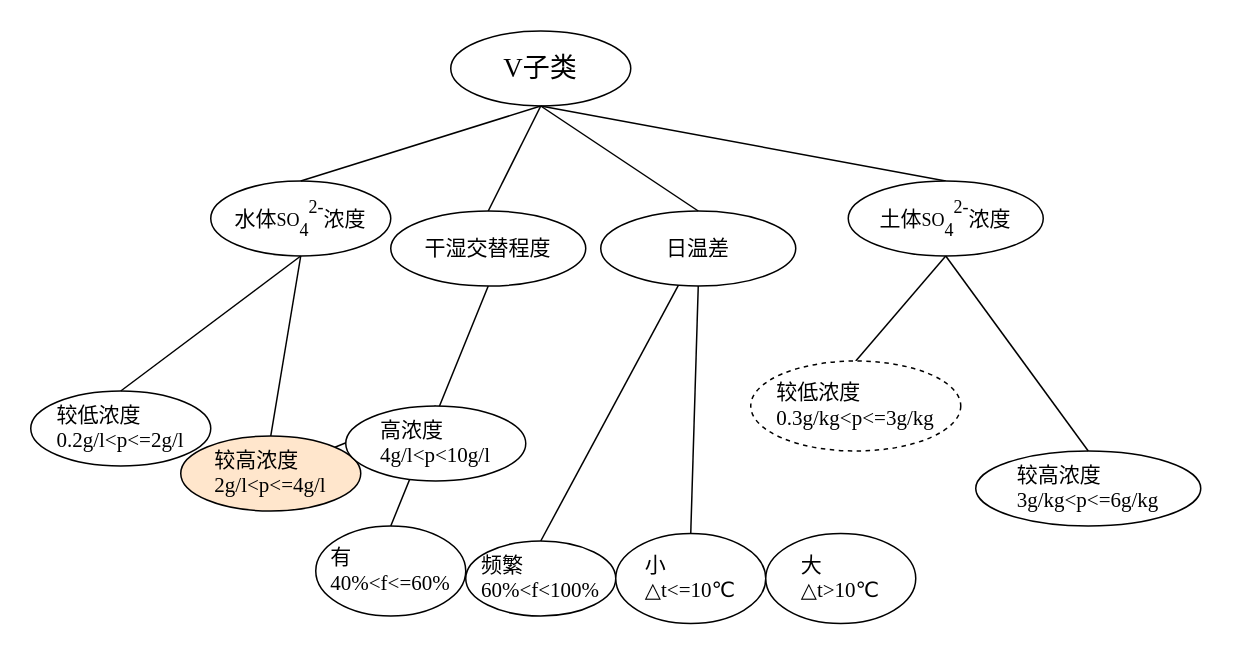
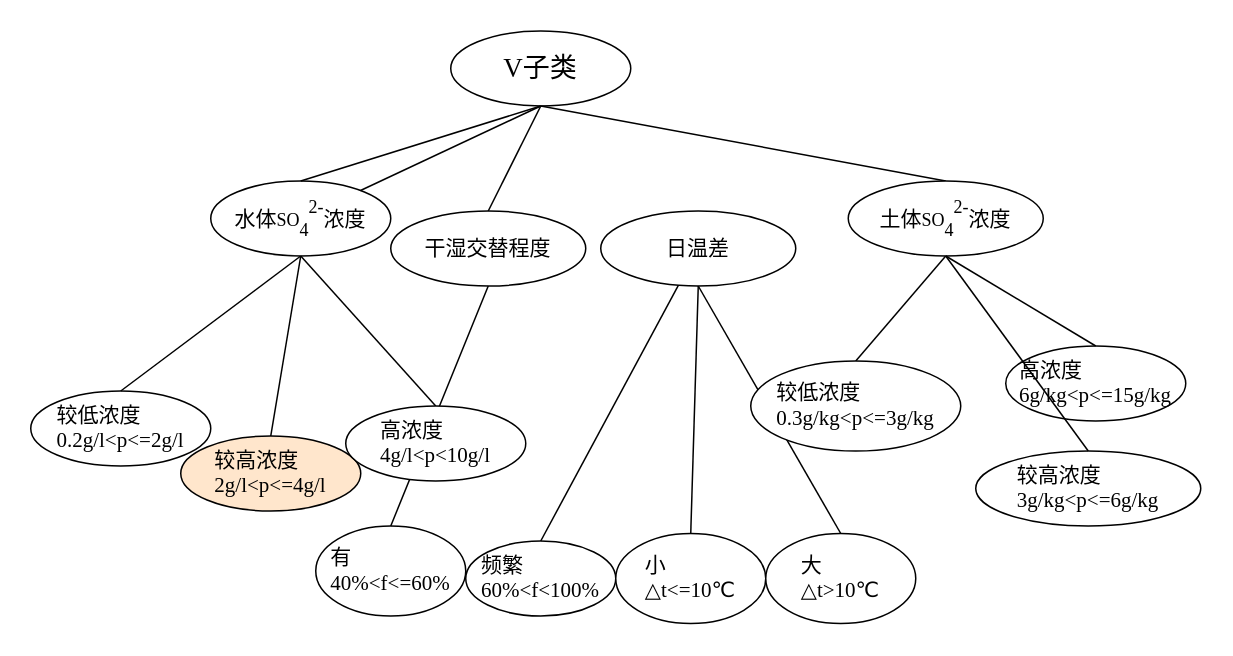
  <mxCell id="0" />
  <mxCell id="1" parent="0" />
  <mxCell id="2" value="&lt;p class=&quot;MsoNormal&quot; style=&quot;margin: 0pt 0pt 0.0pt ; text-align: justify ; font-family: &amp;#34;times new roman&amp;#34;&quot;&gt;&lt;span&gt;&lt;font style=&quot;font-size: 18px&quot;&gt;V&lt;/font&gt;&lt;/span&gt;&lt;span style=&quot;font-size: 18px&quot;&gt;子类&lt;/span&gt;&lt;/p&gt;" style="ellipse;whiteSpace=wrap;html=1;" parent="1" vertex="1"><mxGeometry x="300" y="20" width="120" height="50" as="geometry" /></mxCell>
  <mxCell id="3" value="&lt;p class=&quot;MsoNormal&quot; style=&quot;margin: 0pt 0pt 0.0pt ; text-align: justify ; font-family: &amp;#34;times new roman&amp;#34;&quot;&gt;&lt;font style=&quot;font-size: 14px&quot;&gt;水体&lt;/font&gt;&lt;span style=&quot;font-size: 9pt&quot;&gt;&lt;font face=&quot;Times New Roman&quot;&gt;SO&lt;/font&gt;&lt;/span&gt;&lt;sub style=&quot;font-family: &amp;#34;times new roman&amp;#34;&quot;&gt;&lt;span style=&quot;font-size: 9pt ; vertical-align: sub&quot;&gt;&lt;font face=&quot;Times New Roman&quot;&gt;4&lt;/font&gt;&lt;/span&gt;&lt;/sub&gt;&lt;sup style=&quot;font-family: &amp;#34;times new roman&amp;#34;&quot;&gt;&lt;span style=&quot;font-size: 9pt ; vertical-align: super&quot;&gt;&lt;font face=&quot;Times New Roman&quot;&gt;2-&lt;/font&gt;&lt;/span&gt;&lt;/sup&gt;&lt;span style=&quot;font-size: 14px&quot;&gt;浓度&lt;/span&gt;&lt;/p&gt;" style="ellipse;whiteSpace=wrap;html=1;" parent="1" vertex="1"><mxGeometry x="140" y="120" width="120" height="50" as="geometry" /></mxCell>
  <mxCell id="4" value="" style="endArrow=none;html=1;fontSize=14;exitX=0.5;exitY=0;exitDx=0;exitDy=0;" parent="1" source="3" edge="1"><mxGeometry width="50" height="50" relative="1" as="geometry"><mxPoint x="310" y="120" as="sourcePoint" /><mxPoint x="360" y="70" as="targetPoint" /></mxGeometry></mxCell>
  <mxCell id="5" value="&lt;p class=&quot;MsoNormal&quot; style=&quot;margin: 0pt 0pt 0.0pt ; text-align: justify ; font-family: &amp;#34;times new roman&amp;#34;&quot;&gt;&lt;span style=&quot;font-size: 14px&quot;&gt;较低浓度&lt;/span&gt;&lt;/p&gt;&lt;p class=&quot;MsoNormal&quot; style=&quot;margin: 0pt 0pt 0.0pt ; text-align: justify ; font-family: &amp;#34;times new roman&amp;#34;&quot;&gt;&lt;span style=&quot;font-size: 14px&quot;&gt;0.2g/l&amp;lt;p&amp;lt;=2g/l&lt;/span&gt;&lt;/p&gt;" style="ellipse;whiteSpace=wrap;html=1;" parent="1" vertex="1"><mxGeometry x="20" y="260" width="120" height="50" as="geometry" /></mxCell>
  <mxCell id="6" value="&lt;p class=&quot;MsoNormal&quot; style=&quot;margin: 0pt 0pt 0.0pt ; text-align: justify ; font-family: &amp;#34;times new roman&amp;#34;&quot;&gt;&lt;span style=&quot;font-size: 14px&quot;&gt;较高浓度&lt;/span&gt;&lt;/p&gt;&lt;p class=&quot;MsoNormal&quot; style=&quot;margin: 0pt 0pt 0.0pt ; text-align: justify ; font-family: &amp;#34;times new roman&amp;#34;&quot;&gt;&lt;span style=&quot;font-size: 14px&quot;&gt;2g/l&amp;lt;p&amp;lt;=4g/l&lt;/span&gt;&lt;/p&gt;" style="ellipse;whiteSpace=wrap;html=1;fillColor=#ffe6cc;" parent="1" vertex="1"><mxGeometry x="120" y="290" width="120" height="50" as="geometry" /></mxCell>
  <mxCell id="7" value="" style="endArrow=none;html=1;fontSize=14;entryX=0.5;entryY=1;entryDx=0;entryDy=0;exitX=0.5;exitY=0;exitDx=0;exitDy=0;" parent="1" source="5" target="3" edge="1"><mxGeometry width="50" height="50" relative="1" as="geometry"><mxPoint x="100" y="210" as="sourcePoint" /><mxPoint x="150" y="160" as="targetPoint" /></mxGeometry></mxCell>
  <mxCell id="8" value="" style="endArrow=none;html=1;fontSize=14;entryX=0.5;entryY=1;entryDx=0;entryDy=0;exitX=0.5;exitY=0;exitDx=0;exitDy=0;" parent="1" source="6" target="3" edge="1"><mxGeometry width="50" height="50" relative="1" as="geometry"><mxPoint x="160" y="230" as="sourcePoint" /><mxPoint x="210" y="180" as="targetPoint" /></mxGeometry></mxCell>
- <mxCell id="9" value="" style="endArrow=none;html=1;fontSize=14;exitX=0.5;exitY=0;exitDx=0;exitDy=0;" parent="1" source="23" target="6" edge="1"><mxGeometry width="50" height="50" relative="1" as="geometry"><mxPoint x="200" y="200" as="sourcePoint" /><mxPoint x="250" y="150" as="targetPoint" /></mxGeometry></mxCell>
+ <mxCell id="9" value="" style="endArrow=none;html=1;fontSize=14;entryX=0.5;entryY=1;entryDx=0;entryDy=0;exitX=0.5;exitY=0;exitDx=0;exitDy=0;" parent="1" source="23" target="3" edge="1"><mxGeometry width="50" height="50" relative="1" as="geometry"><mxPoint x="200" y="200" as="sourcePoint" /><mxPoint x="250" y="150" as="targetPoint" /></mxGeometry></mxCell>
  <mxCell id="10" value="" style="endArrow=none;html=1;fontSize=12;exitX=0.5;exitY=1;exitDx=0;exitDy=0;entryX=0.5;entryY=0;entryDx=0;entryDy=0;" parent="1" source="2" target="11" edge="1"><mxGeometry width="50" height="50" relative="1" as="geometry"><mxPoint x="470" y="140" as="sourcePoint" /><mxPoint x="490" y="120" as="targetPoint" /></mxGeometry></mxCell>
  <mxCell id="11" value="&lt;p class=&quot;MsoNormal&quot; style=&quot;margin: 0pt 0pt 0.0pt ; text-align: justify ; font-family: &amp;#34;times new roman&amp;#34;&quot;&gt;&lt;/p&gt;&lt;span style=&quot;font-family: &amp;#34;times new roman&amp;#34; ; font-size: 14px ; text-align: justify&quot;&gt;土体&lt;/span&gt;&lt;span style=&quot;font-size: 9pt ; text-align: justify&quot;&gt;&lt;font face=&quot;Times New Roman&quot;&gt;SO&lt;/font&gt;&lt;/span&gt;&lt;sub style=&quot;font-family: &amp;#34;times new roman&amp;#34; ; text-align: justify&quot;&gt;&lt;span style=&quot;font-size: 9pt ; vertical-align: sub&quot;&gt;&lt;font face=&quot;Times New Roman&quot;&gt;4&lt;/font&gt;&lt;/span&gt;&lt;/sub&gt;&lt;sup style=&quot;font-family: &amp;#34;times new roman&amp;#34; ; text-align: justify&quot;&gt;&lt;span style=&quot;font-size: 9pt ; vertical-align: super&quot;&gt;&lt;font face=&quot;Times New Roman&quot;&gt;2-&lt;/font&gt;&lt;/span&gt;&lt;/sup&gt;&lt;span style=&quot;font-family: &amp;#34;times new roman&amp;#34; ; font-size: 14px ; text-align: justify&quot;&gt;浓度&lt;/span&gt;" style="ellipse;whiteSpace=wrap;html=1;" parent="1" vertex="1"><mxGeometry x="565" y="120" width="130" height="50" as="geometry" /></mxCell>
  <mxCell id="12" value="&lt;p class=&quot;MsoNormal&quot; style=&quot;margin: 0pt 0pt 0.0pt ; text-align: justify ; font-family: &amp;#34;times new roman&amp;#34;&quot;&gt;&lt;span style=&quot;font-size: 14px&quot;&gt;较高浓度&lt;/span&gt;&lt;/p&gt;&lt;p class=&quot;MsoNormal&quot; style=&quot;margin: 0pt 0pt 0.0pt ; text-align: justify ; font-family: &amp;#34;times new roman&amp;#34;&quot;&gt;&lt;span style=&quot;font-size: 14px&quot;&gt;3g/kg&amp;lt;p&amp;lt;=6g/kg&lt;/span&gt;&lt;/p&gt;" style="ellipse;whiteSpace=wrap;html=1;" parent="1" vertex="1"><mxGeometry x="650" y="300" width="150" height="50" as="geometry" /></mxCell>
+ <mxCell id="13" value="&lt;p class=&quot;MsoNormal&quot; style=&quot;margin: 0pt 0pt 0.0pt ; text-align: justify ; font-family: &amp;#34;times new roman&amp;#34;&quot;&gt;&lt;span style=&quot;font-size: 14px&quot;&gt;高浓度&lt;/span&gt;&lt;/p&gt;&lt;p class=&quot;MsoNormal&quot; style=&quot;margin: 0pt 0pt 0.0pt ; text-align: justify ; font-family: &amp;#34;times new roman&amp;#34;&quot;&gt;&lt;span style=&quot;font-size: 14px&quot;&gt;6g/kg&amp;lt;p&amp;lt;=15g/kg&lt;/span&gt;&lt;/p&gt;" style="ellipse;whiteSpace=wrap;html=1;" parent="1" vertex="1"><mxGeometry x="670" y="230" width="120" height="50" as="geometry" /></mxCell>
  <mxCell id="14" value="" style="endArrow=none;html=1;fontSize=14;entryX=0.5;entryY=1;entryDx=0;entryDy=0;exitX=0.5;exitY=0;exitDx=0;exitDy=0;" parent="1" source="30" target="11" edge="1"><mxGeometry width="50" height="50" relative="1" as="geometry"><mxPoint x="250" y="280" as="sourcePoint" /><mxPoint x="300" y="230" as="targetPoint" /></mxGeometry></mxCell>
  <mxCell id="15" value="" style="endArrow=none;html=1;fontSize=14;entryX=0.5;entryY=1;entryDx=0;entryDy=0;exitX=0.5;exitY=0;exitDx=0;exitDy=0;" parent="1" source="12" target="11" edge="1"><mxGeometry width="50" height="50" relative="1" as="geometry"><mxPoint x="310" y="300" as="sourcePoint" /><mxPoint x="360" y="250" as="targetPoint" /></mxGeometry></mxCell>
+ <mxCell id="16" value="" style="endArrow=none;html=1;fontSize=14;entryX=0.5;entryY=1;entryDx=0;entryDy=0;exitX=0.5;exitY=0;exitDx=0;exitDy=0;" parent="1" source="13" target="11" edge="1"><mxGeometry width="50" height="50" relative="1" as="geometry"><mxPoint x="350" y="270" as="sourcePoint" /><mxPoint x="400" y="220" as="targetPoint" /></mxGeometry></mxCell>
  <mxCell id="17" value="&lt;p class=&quot;MsoNormal&quot; style=&quot;margin: 0pt 0pt 0.0pt ; text-align: justify ; font-family: &amp;#34;times new roman&amp;#34;&quot;&gt;&lt;/p&gt;&lt;div style=&quot;text-align: justify&quot;&gt;&lt;span style=&quot;font-size: 14px&quot;&gt;&lt;font face=&quot;times new roman&quot;&gt;干湿交替程度&lt;/font&gt;&lt;/span&gt;&lt;/div&gt;" style="ellipse;whiteSpace=wrap;html=1;" vertex="1" parent="1"><mxGeometry x="260" y="140" width="130" height="50" as="geometry" /></mxCell>
  <mxCell id="18" value="&lt;p class=&quot;MsoNormal&quot; style=&quot;margin: 0pt 0pt 0.0pt ; text-align: justify ; font-family: &amp;#34;times new roman&amp;#34;&quot;&gt;&lt;span style=&quot;font-size: 14px&quot;&gt;有&lt;/span&gt;&lt;/p&gt;&lt;p class=&quot;MsoNormal&quot; style=&quot;margin: 0pt 0pt 0.0pt ; text-align: justify ; font-family: &amp;#34;times new roman&amp;#34;&quot;&gt;&lt;span style=&quot;font-size: 14px&quot;&gt;40%&amp;lt;f&amp;lt;=60%&lt;/span&gt;&lt;/p&gt;" style="ellipse;whiteSpace=wrap;html=1;" vertex="1" parent="1"><mxGeometry x="210" y="350" width="100" height="60" as="geometry" /></mxCell>
  <mxCell id="19" value="&lt;p class=&quot;MsoNormal&quot; style=&quot;margin: 0pt 0pt 0.0pt ; text-align: justify ; font-family: &amp;#34;times new roman&amp;#34;&quot;&gt;&lt;span style=&quot;font-size: 14px&quot;&gt;频繁&lt;/span&gt;&lt;/p&gt;&lt;p class=&quot;MsoNormal&quot; style=&quot;margin: 0pt 0pt 0.0pt ; text-align: justify ; font-family: &amp;#34;times new roman&amp;#34;&quot;&gt;&lt;span style=&quot;font-size: 14px&quot;&gt;60%&amp;lt;f&amp;lt;100%&lt;/span&gt;&lt;/p&gt;" style="ellipse;whiteSpace=wrap;html=1;" vertex="1" parent="1"><mxGeometry x="310" y="360" width="100" height="50" as="geometry" /></mxCell>
  <mxCell id="20" value="" style="endArrow=none;html=1;fontSize=14;entryX=0.5;entryY=1;entryDx=0;entryDy=0;exitX=0.5;exitY=0;exitDx=0;exitDy=0;" edge="1" parent="1" source="18" target="17"><mxGeometry width="50" height="50" relative="1" as="geometry"><mxPoint x="105" y="315" as="sourcePoint" /><mxPoint x="155" y="265" as="targetPoint" /></mxGeometry></mxCell>
  <mxCell id="21" value="" style="endArrow=none;html=1;fontSize=14;exitX=0.5;exitY=0;exitDx=0;exitDy=0;" edge="1" parent="1" source="19" target="24"><mxGeometry width="50" height="50" relative="1" as="geometry"><mxPoint x="165" y="335" as="sourcePoint" /><mxPoint x="215" y="285" as="targetPoint" /></mxGeometry></mxCell>
  <mxCell id="22" value="" style="endArrow=none;html=1;entryX=0.5;entryY=1;entryDx=0;entryDy=0;exitX=0.5;exitY=0;exitDx=0;exitDy=0;" edge="1" parent="1" source="17" target="2"><mxGeometry width="50" height="50" relative="1" as="geometry"><mxPoint x="160" y="430" as="sourcePoint" /><mxPoint x="210" y="380" as="targetPoint" /></mxGeometry></mxCell>
  <mxCell id="23" value="&lt;p class=&quot;MsoNormal&quot; style=&quot;margin: 0pt 0pt 0.0pt ; text-align: justify ; font-family: &amp;#34;times new roman&amp;#34;&quot;&gt;&lt;span style=&quot;font-size: 14px&quot;&gt;高浓度&lt;/span&gt;&lt;/p&gt;&lt;p class=&quot;MsoNormal&quot; style=&quot;margin: 0pt 0pt 0.0pt ; text-align: justify ; font-family: &amp;#34;times new roman&amp;#34;&quot;&gt;&lt;span style=&quot;font-size: 14px&quot;&gt;4g/l&amp;lt;p&amp;lt;10g/l&lt;/span&gt;&lt;/p&gt;" style="ellipse;whiteSpace=wrap;html=1;" parent="1" vertex="1"><mxGeometry x="230" y="270" width="120" height="50" as="geometry" /></mxCell>
  <mxCell id="24" value="&lt;p class=&quot;MsoNormal&quot; style=&quot;margin: 0pt 0pt 0.0pt ; text-align: justify ; font-family: &amp;#34;times new roman&amp;#34;&quot;&gt;&lt;/p&gt;&lt;div style=&quot;text-align: justify&quot;&gt;&lt;span style=&quot;font-size: 14px&quot;&gt;&lt;font face=&quot;times new roman&quot;&gt;日温差&lt;/font&gt;&lt;/span&gt;&lt;/div&gt;" style="ellipse;whiteSpace=wrap;html=1;" vertex="1" parent="1"><mxGeometry x="400" y="140" width="130" height="50" as="geometry" /></mxCell>
- <mxCell id="25" value="" style="endArrow=none;html=1;exitX=0.5;exitY=1;exitDx=0;exitDy=0;entryX=0.5;entryY=0;entryDx=0;entryDy=0;" edge="1" parent="1" source="2" target="24"><mxGeometry width="50" height="50" relative="1" as="geometry"><mxPoint x="390" y="140" as="sourcePoint" /><mxPoint x="440" y="90" as="targetPoint" /></mxGeometry></mxCell>
+ <mxCell id="25" value="" style="endArrow=none;html=1;exitX=0.5;exitY=1;exitDx=0;exitDy=0;" edge="1" parent="1" source="2" target="3"><mxGeometry width="50" height="50" relative="1" as="geometry"><mxPoint x="390" y="140" as="sourcePoint" /><mxPoint x="440" y="90" as="targetPoint" /></mxGeometry></mxCell>
  <mxCell id="26" value="&lt;p class=&quot;MsoNormal&quot; style=&quot;margin: 0pt 0pt 0.0pt ; text-align: justify ; font-family: &amp;#34;times new roman&amp;#34;&quot;&gt;&lt;span style=&quot;font-size: 14px&quot;&gt;小&lt;/span&gt;&lt;/p&gt;&lt;p class=&quot;MsoNormal&quot; style=&quot;margin: 0pt 0pt 0.0pt ; text-align: justify&quot;&gt;&lt;font face=&quot;times new roman&quot;&gt;&lt;span style=&quot;font-size: 14px&quot;&gt;△t&amp;lt;=10℃&lt;/span&gt;&lt;/font&gt;&lt;br&gt;&lt;/p&gt;" style="ellipse;whiteSpace=wrap;html=1;" vertex="1" parent="1"><mxGeometry x="410" y="355" width="100" height="60" as="geometry" /></mxCell>
  <mxCell id="27" value="&lt;p class=&quot;MsoNormal&quot; style=&quot;margin: 0pt 0pt 0.0pt ; text-align: justify ; font-family: &amp;#34;times new roman&amp;#34;&quot;&gt;&lt;span style=&quot;font-size: 14px&quot;&gt;大&lt;/span&gt;&lt;/p&gt;&lt;p class=&quot;MsoNormal&quot; style=&quot;margin: 0pt 0pt 0.0pt ; text-align: justify&quot;&gt;&lt;font face=&quot;times new roman&quot;&gt;&lt;span style=&quot;font-size: 14px&quot;&gt;△t&amp;gt;10℃&lt;/span&gt;&lt;/font&gt;&lt;br&gt;&lt;/p&gt;" style="ellipse;whiteSpace=wrap;html=1;" vertex="1" parent="1"><mxGeometry x="510" y="355" width="100" height="60" as="geometry" /></mxCell>
  <mxCell id="28" value="" style="endArrow=none;html=1;entryX=0.5;entryY=1;entryDx=0;entryDy=0;exitX=0.5;exitY=0;exitDx=0;exitDy=0;" edge="1" parent="1" source="26" target="24"><mxGeometry width="50" height="50" relative="1" as="geometry"><mxPoint x="400" y="290" as="sourcePoint" /><mxPoint x="450" y="240" as="targetPoint" /></mxGeometry></mxCell>
- <mxCell id="30" value="&lt;p class=&quot;MsoNormal&quot; style=&quot;margin: 0pt 0pt 0.0pt ; text-align: justify ; font-family: &amp;#34;times new roman&amp;#34;&quot;&gt;&lt;span style=&quot;font-size: 14px&quot;&gt;较低浓度&lt;/span&gt;&lt;/p&gt;&lt;p class=&quot;MsoNormal&quot; style=&quot;margin: 0pt 0pt 0.0pt ; text-align: justify ; font-family: &amp;#34;times new roman&amp;#34;&quot;&gt;&lt;span style=&quot;font-size: 14px&quot;&gt;0.3g/kg&amp;lt;p&amp;lt;=3g/kg&lt;/span&gt;&lt;/p&gt;" style="ellipse;whiteSpace=wrap;html=1;dashed=1;" parent="1" vertex="1"><mxGeometry x="500" y="240" width="140" height="60" as="geometry" /></mxCell>
+ <mxCell id="29" value="" style="endArrow=none;html=1;entryX=0.5;entryY=1;entryDx=0;entryDy=0;exitX=0.5;exitY=0;exitDx=0;exitDy=0;" edge="1" parent="1" source="27" target="24"><mxGeometry width="50" height="50" relative="1" as="geometry"><mxPoint x="490" y="250" as="sourcePoint" /><mxPoint x="540" y="200" as="targetPoint" /></mxGeometry></mxCell>
+ <mxCell id="30" value="&lt;p class=&quot;MsoNormal&quot; style=&quot;margin: 0pt 0pt 0.0pt ; text-align: justify ; font-family: &amp;#34;times new roman&amp;#34;&quot;&gt;&lt;span style=&quot;font-size: 14px&quot;&gt;较低浓度&lt;/span&gt;&lt;/p&gt;&lt;p class=&quot;MsoNormal&quot; style=&quot;margin: 0pt 0pt 0.0pt ; text-align: justify ; font-family: &amp;#34;times new roman&amp;#34;&quot;&gt;&lt;span style=&quot;font-size: 14px&quot;&gt;0.3g/kg&amp;lt;p&amp;lt;=3g/kg&lt;/span&gt;&lt;/p&gt;" style="ellipse;whiteSpace=wrap;html=1;" parent="1" vertex="1"><mxGeometry x="500" y="240" width="140" height="60" as="geometry" /></mxCell>
